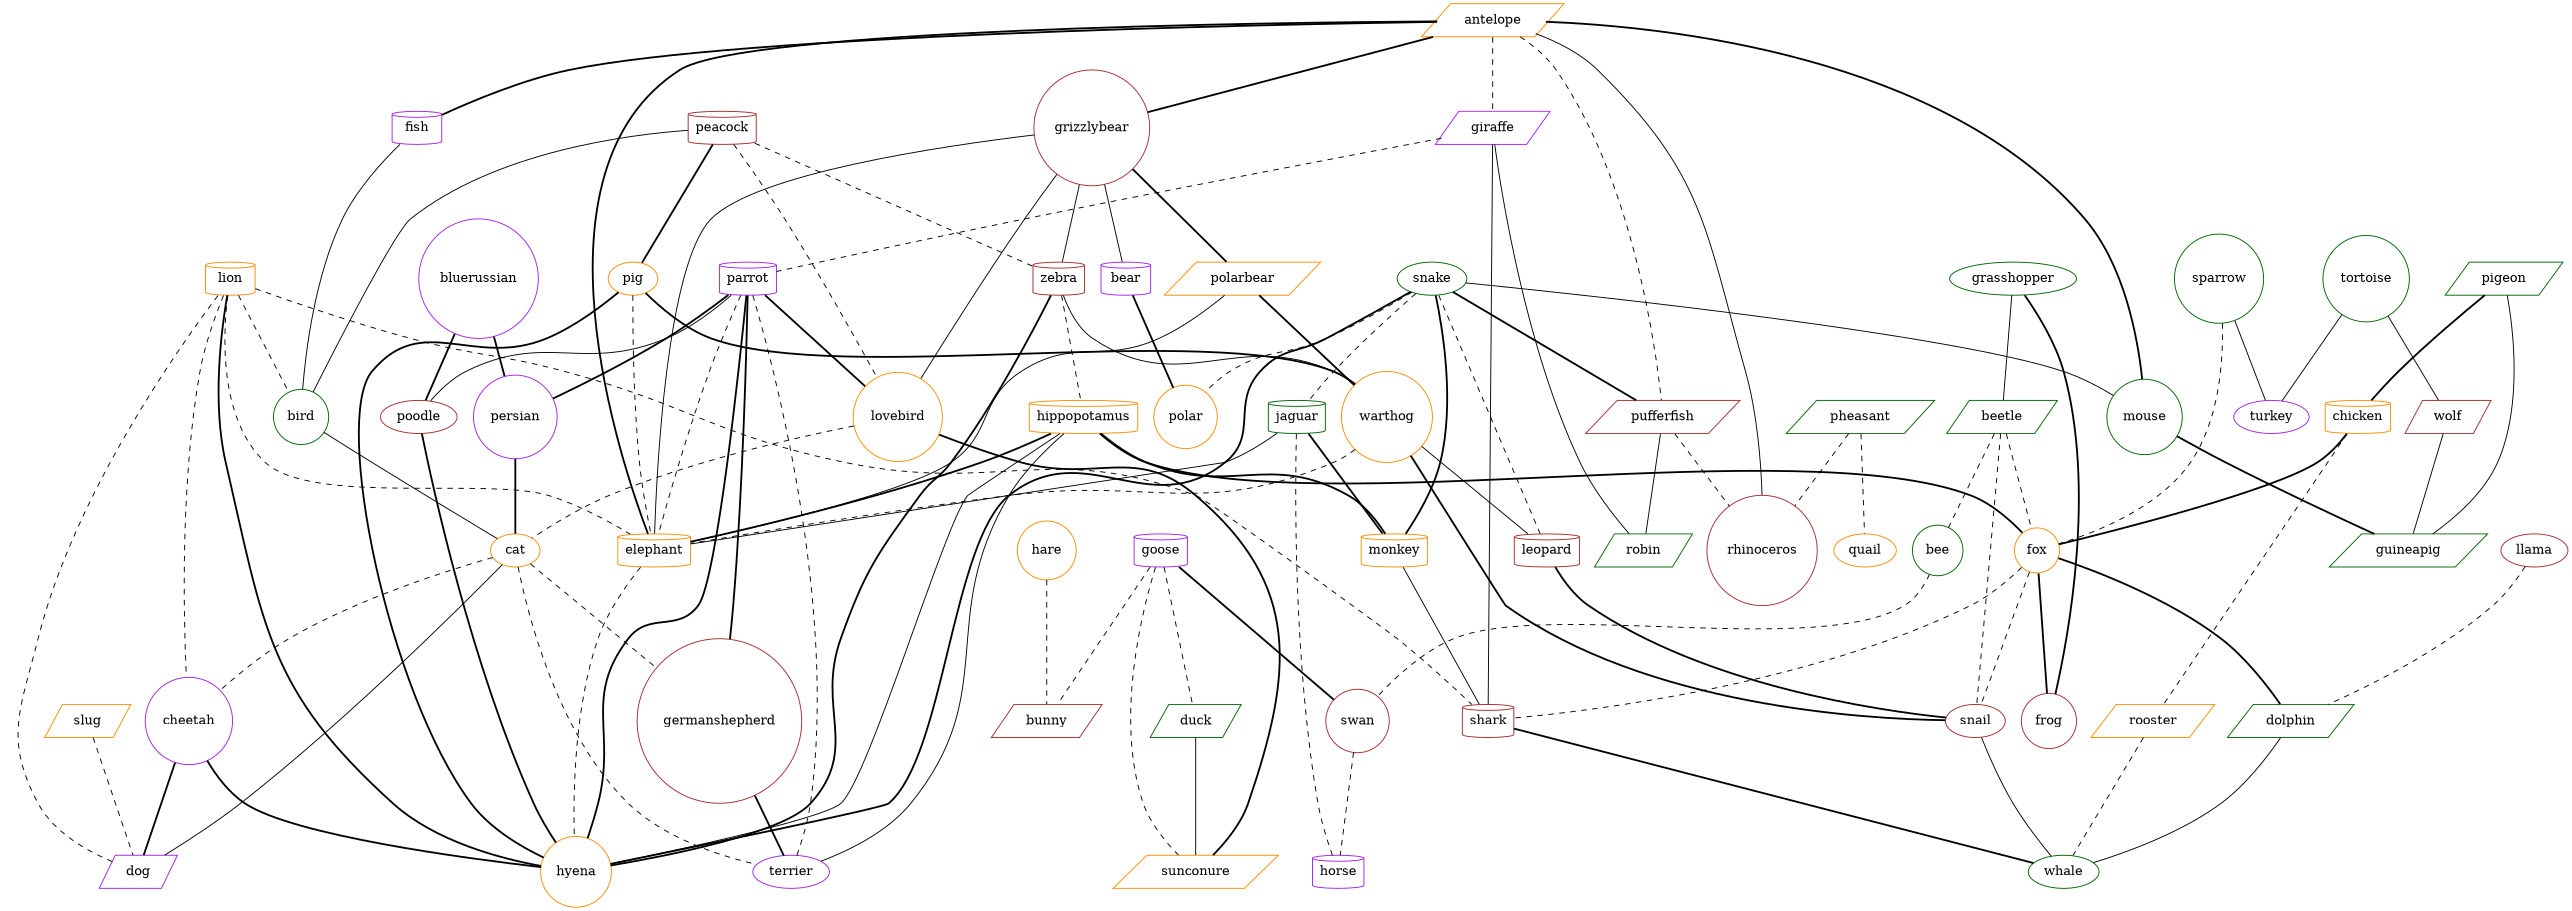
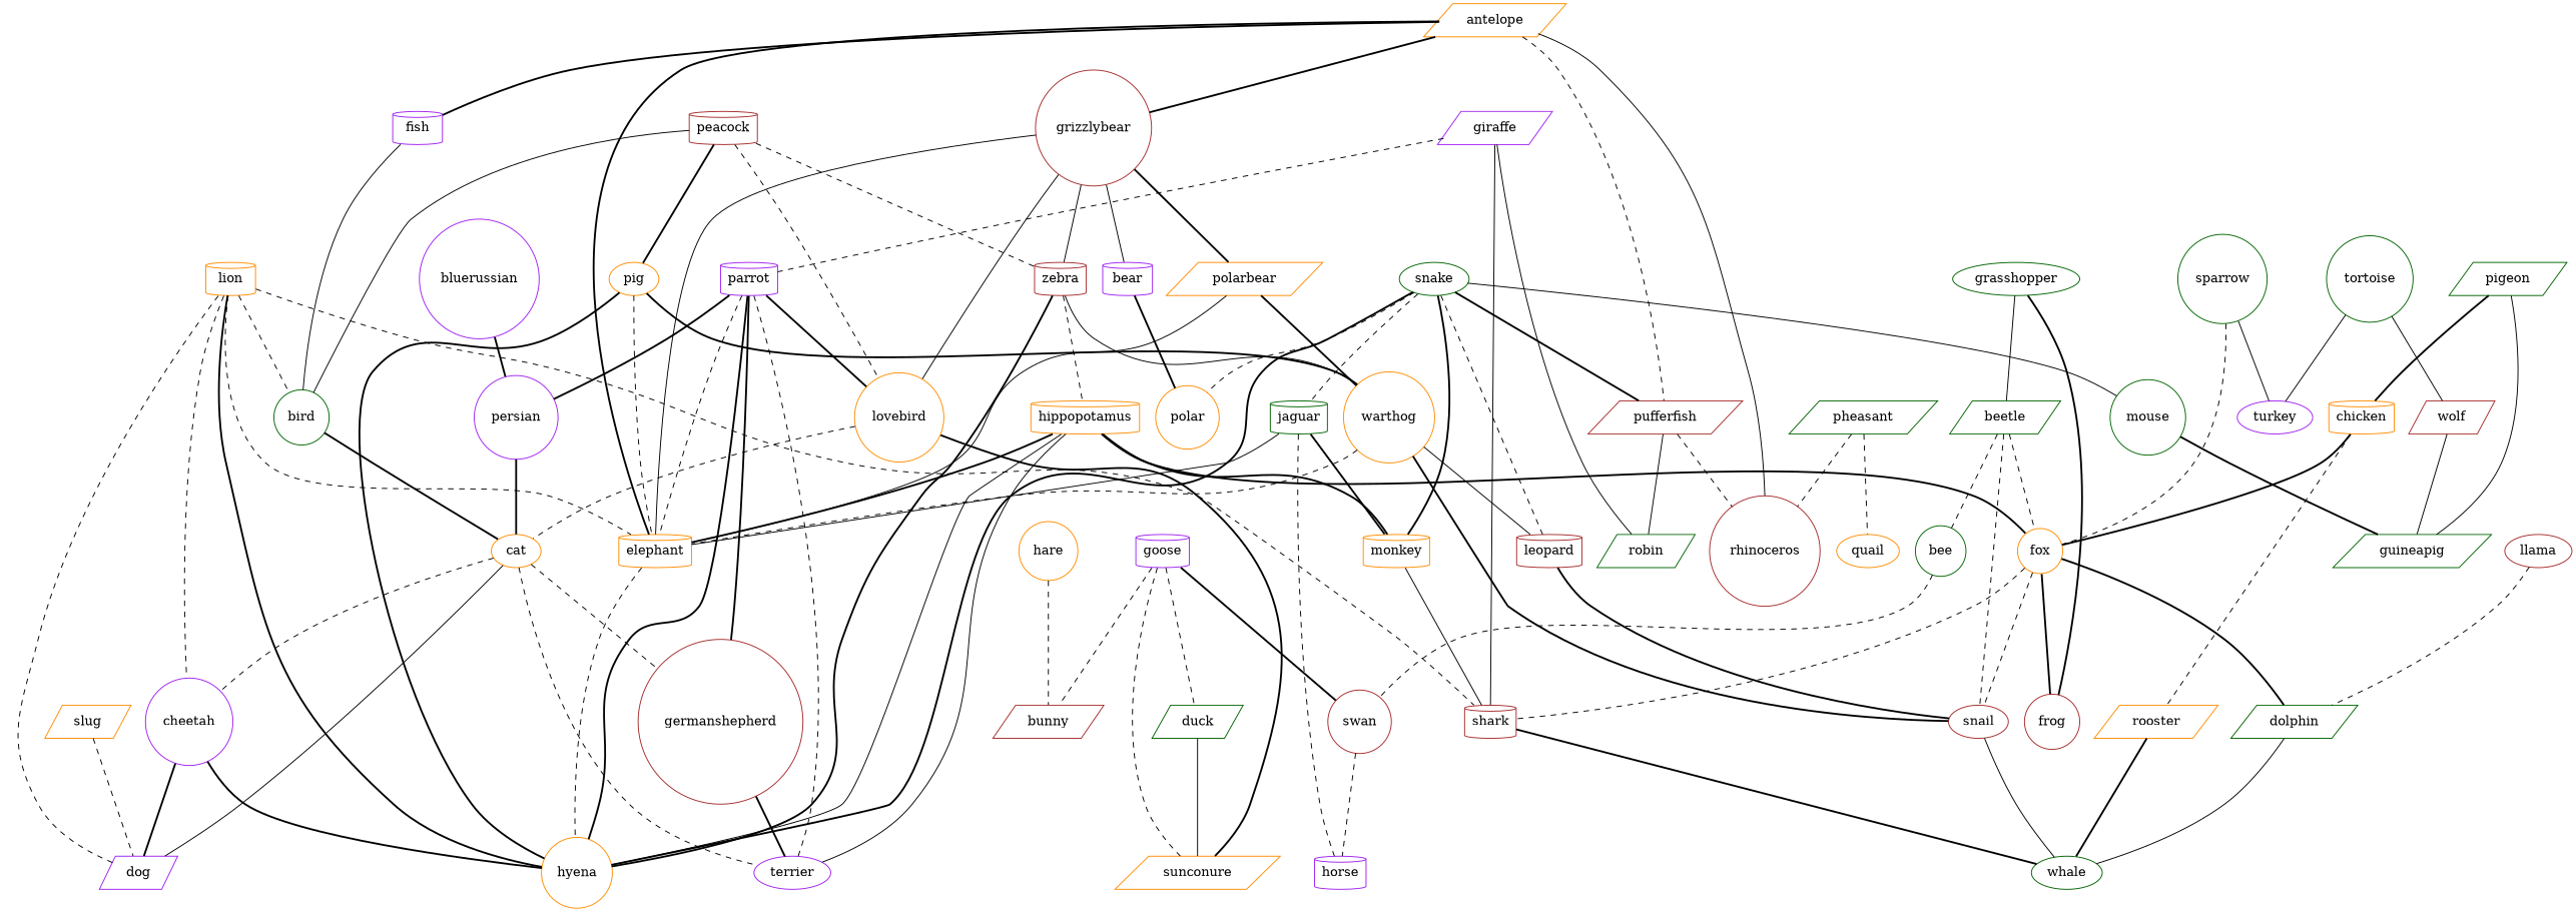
  strict graph {
    node [color=darkorange shape=circle]
    edge [style=dashed weight=1]
    peacock [color=brown shape=cylinder]
    zebra [color=brown shape=cylinder]
    lovebird
    bird [color=darkgreen]
    pig [shape=ellipse]
    hyena
    hippopotamus [shape=cylinder]
    warthog
    sunconure [shape=parallelogram]
    cat [shape=ellipse]
    elephant [shape=cylinder]
    fox
    terrier [color=purple shape=ellipse]
    monkey [shape=cylinder]
    snail [color=brown shape=ellipse]
    leopard [color=brown shape=cylinder]
    germanshepherd [color=brown]
    cheetah [color=purple]
    dog [color=purple shape=parallelogram]
    antelope [shape=parallelogram]
    grizzlybear [color=brown]
    giraffe [color=purple shape=parallelogram]
    fish [color=purple shape=cylinder]
    pufferfish [color=brown shape=parallelogram]
    mouse [color=darkgreen]
    rhinoceros [color=brown]
    bear [color=purple shape=cylinder]
    polarbear [shape=parallelogram]
    parrot [color=purple shape=cylinder]
    robin [color=darkgreen shape=parallelogram]
    shark [color=brown shape=cylinder]
    guineapig [color=darkgreen shape=parallelogram]
    polar
    persian [color=purple]
-   poodle [color=brown shape=ellipse]
    whale [color=darkgreen shape=ellipse]
    pheasant [color=darkgreen shape=parallelogram]
    quail [shape=ellipse]
    sparrow [color=darkgreen]
    turkey [color=purple shape=ellipse]
    dolphin [color=darkgreen shape=parallelogram]
    frog [color=brown]
    pigeon [color=darkgreen shape=parallelogram]
    chicken [shape=cylinder]
    rooster [shape=parallelogram]
    snake [color=darkgreen shape=ellipse]
    jaguar [color=darkgreen shape=cylinder]
    horse [color=purple shape=cylinder]
    llama [color=brown shape=ellipse]
    bluerussian [color=purple]
    grasshopper [color=darkgreen shape=ellipse]
    beetle [color=darkgreen shape=parallelogram]
    bee [color=darkgreen]
    swan [color=brown]
    goose [color=purple shape=cylinder]
    duck [color=darkgreen shape=parallelogram]
    bunny [color=brown shape=parallelogram]
    lion [shape=cylinder]
    slug [shape=parallelogram]
    tortoise [color=darkgreen]
    wolf [color=brown shape=parallelogram]
    hare
    peacock -- zebra
    peacock -- lovebird
    peacock -- bird [style=solid]
    peacock -- pig [style=bold]
    zebra -- hyena [style=bold]
    zebra -- hippopotamus
    zebra -- warthog [style=solid]
    lovebird -- sunconure [style=bold]
    lovebird -- cat
-   bird -- cat [style=solid]
+   bird -- cat [style=bold]
    pig -- hyena [style=bold]
    pig -- warthog [style=bold]
    pig -- elephant
    hippopotamus -- hyena [style=solid]
    hippopotamus -- elephant [style=bold]
    hippopotamus -- fox [style=bold]
    hippopotamus -- terrier [style=solid]
    hippopotamus -- monkey [style=bold]
    warthog -- elephant
    warthog -- snail [style=bold]
    warthog -- leopard [style=solid]
    cat -- terrier
    cat -- germanshepherd
    cat -- cheetah
    cat -- dog [style=solid]
    elephant -- hyena
    fox -- snail
    fox -- shark
    fox -- dolphin [style=bold]
    fox -- frog [style=bold]
    monkey -- shark [style=solid]
    snail -- whale [style=solid]
    leopard -- snail [style=bold]
    germanshepherd -- terrier [style=bold]
    cheetah -- hyena [style=bold]
    cheetah -- dog [style=bold]
    antelope -- elephant [style=bold]
    antelope -- grizzlybear [style=bold]
-   antelope -- giraffe
    antelope -- fish [style=bold]
    antelope -- pufferfish
-   antelope -- mouse [style=bold]
    antelope -- rhinoceros [style=solid]
    grizzlybear -- zebra [style=solid]
    grizzlybear -- lovebird [style=solid]
    grizzlybear -- elephant [style=solid]
    grizzlybear -- bear [style=solid]
    grizzlybear -- polarbear [style=bold]
    giraffe -- parrot
    giraffe -- robin [style=solid]
    giraffe -- shark [style=solid]
    fish -- bird [style=solid]
    pufferfish -- rhinoceros
    pufferfish -- robin [style=solid]
    mouse -- guineapig [style=bold]
    bear -- polar [style=bold]
    polarbear -- warthog [style=bold]
    polarbear -- elephant [style=solid]
    parrot -- lovebird [style=bold]
    parrot -- hyena [style=bold]
    parrot -- elephant
    parrot -- terrier
    parrot -- germanshepherd [style=bold]
    parrot -- persian [style=bold]
-   parrot -- poodle [style=solid]
    shark -- whale [style=bold]
    persian -- cat [style=bold]
-   poodle -- hyena [style=bold]
    pheasant -- rhinoceros
    pheasant -- quail
    sparrow -- fox
    sparrow -- turkey [style=solid]
    dolphin -- whale [style=solid]
    pigeon -- guineapig [style=solid]
    pigeon -- chicken [style=bold]
    chicken -- fox [style=bold]
    chicken -- rooster
-   rooster -- whale
+   rooster -- whale [style=bold]
    snake -- hyena [style=bold]
    snake -- monkey [style=bold]
    snake -- leopard
    snake -- pufferfish [style=bold]
    snake -- mouse [style=solid]
    snake -- polar
    snake -- jaguar
    jaguar -- elephant [style=solid]
    jaguar -- monkey [style=bold]
    jaguar -- horse
    llama -- dolphin
    bluerussian -- persian [style=bold]
-   bluerussian -- poodle [style=bold]
    grasshopper -- frog [style=bold]
    grasshopper -- beetle [style=solid]
    beetle -- fox
    beetle -- snail
    beetle -- bee
    bee -- swan
    swan -- horse
    goose -- sunconure
    goose -- swan [style=bold]
    goose -- duck
    goose -- bunny
    duck -- sunconure [style=solid]
    lion -- bird
    lion -- hyena [style=bold]
    lion -- elephant
    lion -- cheetah
    lion -- dog
    lion -- shark
    slug -- dog
    tortoise -- turkey [style=solid]
    tortoise -- wolf [style=solid]
    wolf -- guineapig [style=solid]
    hare -- bunny
  }
